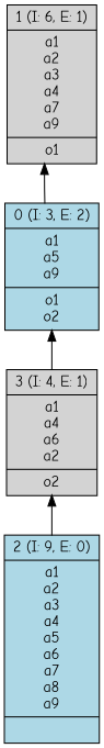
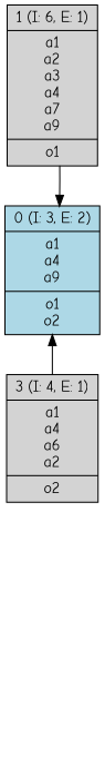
  digraph {
    fontname="Comic Neue"
    rankdir=BT
    node [fontname="Comic Neue" shape=record style=filled]
    edge [fontname="Comic Neue"]
-   n1 [fillcolor=lightblue label="{0 (I: 3, E: 2)|a1\na5\na9\n|o1\no2\n}"]
+   n1 [fillcolor=lightblue label="{0 (I: 3, E: 2)|a1\na4\na9\n|o1\no2\n}"]
    n2 [label="{1 (I: 6, E: 1)|a1\na2\na3\na4\na7\na9\n|o1\n}"]
-   n3 [fillcolor=lightblue label="{2 (I: 9, E: 0)|a1\na2\na3\na4\na5\na6\na7\na8\na9\n|}"]
    n4 [label="{3 (I: 4, E: 1)|a1\na4\na6\na2\n|o2\n}"]
-   n1 -> n2
-   n3 -> n4
+   n2 -> n1
    n4 -> n1
  }
